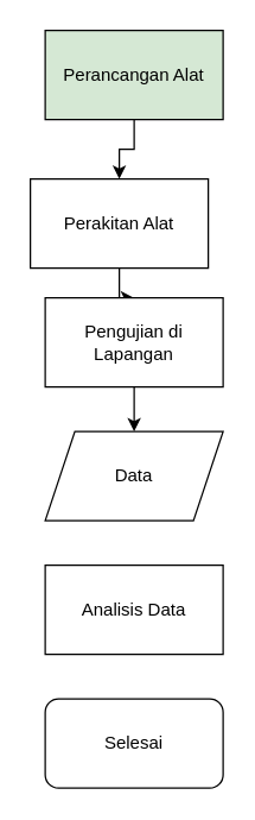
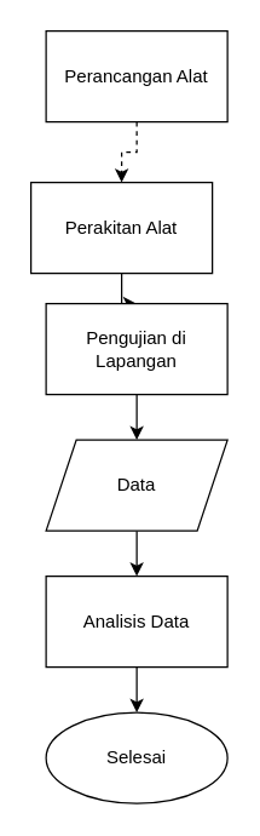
  <mxCell id="0" />
  <mxCell id="1" parent="0" />
- <mxCell id="2" value="" style="edgeStyle=orthogonalEdgeStyle;rounded=0;orthogonalLoop=1;jettySize=auto;html=1;" edge="1" parent="1" source="3" target="5"><mxGeometry relative="1" as="geometry" /></mxCell>
- <mxCell id="3" value="Perancangan Alat" style="rounded=0;whiteSpace=wrap;html=1;fillColor=#d5e8d4;" vertex="1" parent="1"><mxGeometry x="30" y="20" width="120" height="60" as="geometry" /></mxCell>
+ <mxCell id="2" value="" style="edgeStyle=orthogonalEdgeStyle;rounded=0;orthogonalLoop=1;jettySize=auto;html=1;dashed=1;" edge="1" parent="1" source="3" target="5"><mxGeometry relative="1" as="geometry" /></mxCell>
+ <mxCell id="3" value="Perancangan Alat" style="rounded=0;whiteSpace=wrap;html=1;" vertex="1" parent="1"><mxGeometry x="30" y="20" width="120" height="60" as="geometry" /></mxCell>
  <mxCell id="4" value="" style="edgeStyle=orthogonalEdgeStyle;rounded=0;orthogonalLoop=1;jettySize=auto;html=1;" edge="1" parent="1" source="5" target="7"><mxGeometry relative="1" as="geometry" /></mxCell>
  <mxCell id="5" value="Perakitan Alat" style="whiteSpace=wrap;html=1;rounded=0;" vertex="1" parent="1"><mxGeometry x="20" y="120" width="120" height="60" as="geometry" /></mxCell>
  <mxCell id="6" style="edgeStyle=orthogonalEdgeStyle;rounded=0;orthogonalLoop=1;jettySize=auto;html=1;exitX=0.5;exitY=1;exitDx=0;exitDy=0;entryX=0.5;entryY=0;entryDx=0;entryDy=0;" edge="1" parent="1" source="7" target="9"><mxGeometry relative="1" as="geometry" /></mxCell>
  <mxCell id="7" value="Pengujian di Lapangan" style="whiteSpace=wrap;html=1;rounded=0;" vertex="1" parent="1"><mxGeometry x="30" y="200" width="120" height="60" as="geometry" /></mxCell>
+ <mxCell id="8" value="" style="edgeStyle=orthogonalEdgeStyle;rounded=0;orthogonalLoop=1;jettySize=auto;html=1;" edge="1" parent="1" source="9" target="11"><mxGeometry relative="1" as="geometry" /></mxCell>
  <mxCell id="9" value="Data" style="shape=parallelogram;perimeter=parallelogramPerimeter;whiteSpace=wrap;html=1;fixedSize=1;rounded=0;" vertex="1" parent="1"><mxGeometry x="30" y="290" width="120" height="60" as="geometry" /></mxCell>
+ <mxCell id="10" style="edgeStyle=orthogonalEdgeStyle;rounded=0;orthogonalLoop=1;jettySize=auto;html=1;exitX=0.5;exitY=1;exitDx=0;exitDy=0;entryX=0.5;entryY=0;entryDx=0;entryDy=0;" edge="1" parent="1" source="11" target="12"><mxGeometry relative="1" as="geometry" /></mxCell>
  <mxCell id="11" value="Analisis Data" style="whiteSpace=wrap;html=1;rounded=0;" vertex="1" parent="1"><mxGeometry x="30" y="380" width="120" height="60" as="geometry" /></mxCell>
- <mxCell id="12" value="Selesai" style="rounded=1;whiteSpace=wrap;html=1;" vertex="1" parent="1"><mxGeometry x="30" y="470" width="120" height="60" as="geometry" /></mxCell>
+ <mxCell id="12" value="Selesai" style="ellipse;whiteSpace=wrap;html=1;" vertex="1" parent="1"><mxGeometry x="30" y="470" width="120" height="60" as="geometry" /></mxCell>
